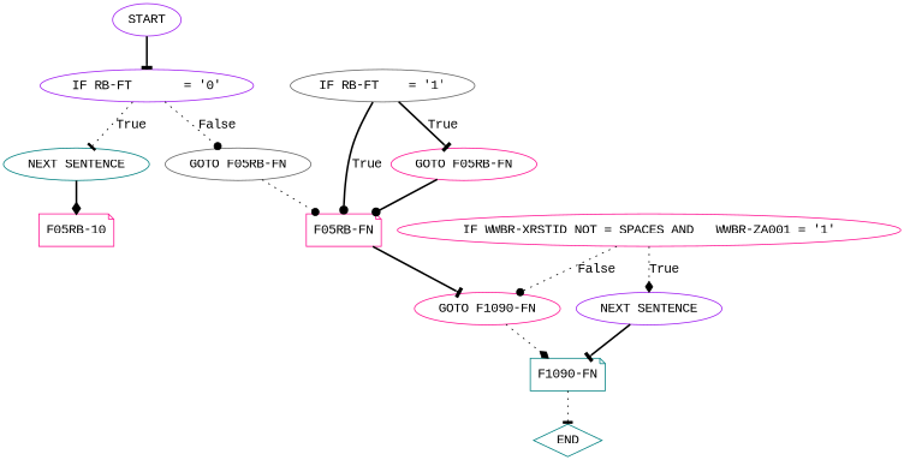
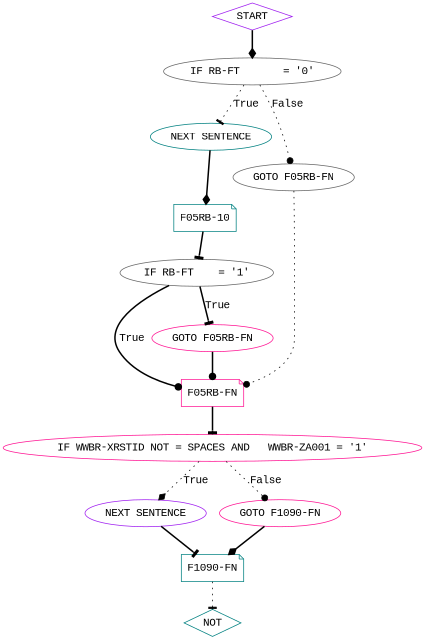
  digraph {
    fontname="Liberation Mono"
    node [color=teal fontname="Liberation Mono" shape=ellipse]
    edge [arrowhead=tee fontname="Liberation Mono" style=bold]
-   n1 [color=purple label=START]
-   n2 [color=purple label="IF RB-FT       = '0'"]
+   n1 [color=purple label=START shape=diamond]
+   n2 [color=gray40 label="IF RB-FT       = '0'"]
    n3 [label="NEXT SENTENCE"]
    n4 [color=gray40 label="GOTO F05RB-FN"]
-   n5 [color=deeppink label="F05RB-10" shape=note]
+   n5 [label="F05RB-10" shape=note]
    n6 [color=deeppink label="F05RB-FN" shape=note]
    n7 [color=gray40 label="IF RB-FT    = '1'"]
    n8 [color=deeppink label="IF WWBR-XRSTID NOT = SPACES AND   WWBR-ZA001 = '1'"]
    n9 [color=deeppink label="GOTO F05RB-FN"]
    n10 [color=purple label="NEXT SENTENCE"]
    n11 [color=deeppink label="GOTO F1090-FN"]
    n12 [label="F1090-FN" shape=note]
-   n13 [label=END shape=diamond]
-   n1 -> n2
+   n13 [label=NOT shape=diamond]
+   n1 -> n2 [arrowhead=diamond]
    n2 -> n3 [label=True style=dotted]
    n2 -> n4 [arrowhead=dot label=False style=dotted]
    n3 -> n5 [arrowhead=diamond]
    n4 -> n6 [arrowhead=dot style=dotted]
-   n6 -> n11
+   n5 -> n7
+   n6 -> n8
    n7 -> n6 [arrowhead=dot label=True]
    n7 -> n9 [label=True]
    n8 -> n10 [arrowhead=diamond label=True style=dotted]
    n8 -> n11 [arrowhead=dot label=False style=dotted]
    n9 -> n6 [arrowhead=dot]
    n10 -> n12
-   n11 -> n12 [arrowhead=diamond style=dotted]
+   n11 -> n12 [arrowhead=diamond]
    n12 -> n13 [style=dotted]
  }
